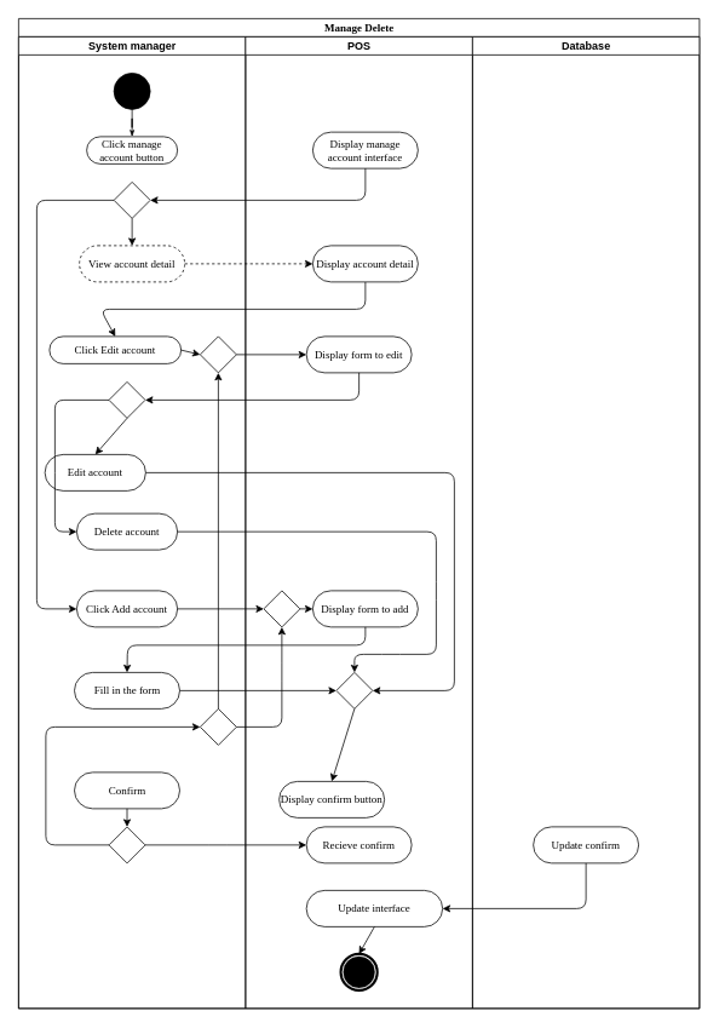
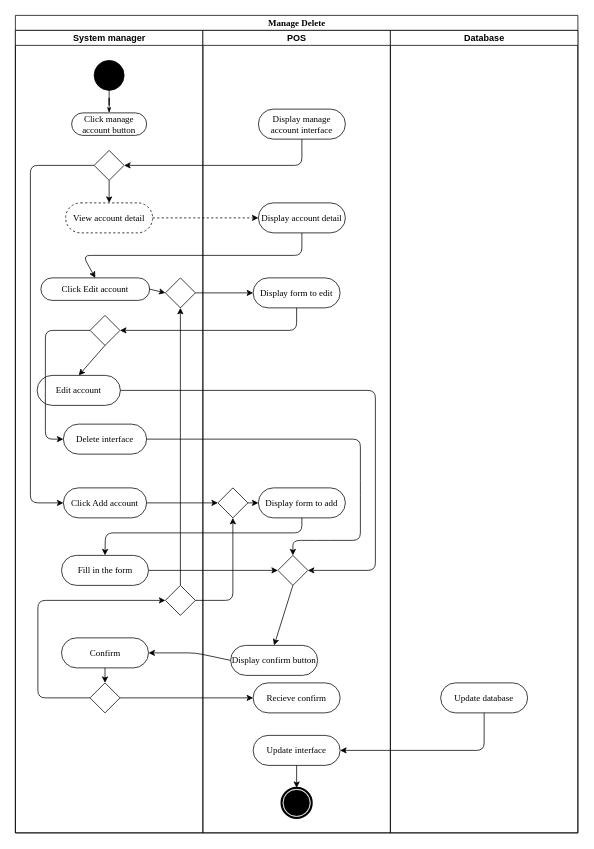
  <mxCell id="0" />
  <mxCell id="1" parent="0" />
  <mxCell id="2" value="Manage Delete" style="swimlane;html=1;childLayout=stackLayout;startSize=20;rounded=0;shadow=0;comic=0;labelBackgroundColor=none;strokeWidth=1;fontFamily=Verdana;fontSize=12;align=center;" vertex="1" parent="1"><mxGeometry x="20" y="20" width="750" height="1090" as="geometry" /></mxCell>
  <mxCell id="3" value="System manager" style="swimlane;html=1;startSize=20;" vertex="1" parent="2"><mxGeometry y="20" width="250" height="1070" as="geometry" /></mxCell>
  <mxCell id="4" value="" style="ellipse;whiteSpace=wrap;html=1;rounded=0;shadow=0;comic=0;labelBackgroundColor=none;strokeWidth=1;fillColor=#000000;fontFamily=Verdana;fontSize=12;align=center;" vertex="1" parent="3"><mxGeometry x="105" y="40" width="40" height="40" as="geometry" /></mxCell>
  <mxCell id="5" value="Click manage account button" style="rounded=1;whiteSpace=wrap;html=1;shadow=0;comic=0;labelBackgroundColor=none;strokeWidth=1;fontFamily=Verdana;fontSize=12;align=center;arcSize=50;" vertex="1" parent="3"><mxGeometry x="75" y="110" width="100" height="30" as="geometry" /></mxCell>
  <mxCell id="6" style="edgeStyle=orthogonalEdgeStyle;rounded=0;html=1;labelBackgroundColor=none;startArrow=none;startFill=0;startSize=5;endArrow=classicThin;endFill=1;endSize=5;jettySize=auto;orthogonalLoop=1;strokeWidth=1;fontFamily=Verdana;fontSize=12" edge="1" parent="3" source="4" target="5"><mxGeometry relative="1" as="geometry" /></mxCell>
  <mxCell id="7" value="" style="rhombus;whiteSpace=wrap;html=1;" vertex="1" parent="3"><mxGeometry x="105" y="160" width="40" height="40" as="geometry" /></mxCell>
  <mxCell id="8" value="View account detail" style="rounded=1;whiteSpace=wrap;html=1;shadow=0;comic=0;labelBackgroundColor=none;strokeWidth=1;fontFamily=Verdana;fontSize=12;align=center;arcSize=50;dashed=1;" vertex="1" parent="3"><mxGeometry x="67" y="230" width="116" height="40" as="geometry" /></mxCell>
  <mxCell id="9" value="Click Edit account" style="rounded=1;whiteSpace=wrap;html=1;shadow=0;comic=0;labelBackgroundColor=none;strokeWidth=1;fontFamily=Verdana;fontSize=12;align=center;arcSize=50;" vertex="1" parent="3"><mxGeometry x="34" y="330" width="145" height="30" as="geometry" /></mxCell>
  <mxCell id="10" value="" style="rhombus;whiteSpace=wrap;html=1;" vertex="1" parent="3"><mxGeometry x="99.5" y="380" width="40" height="40" as="geometry" /></mxCell>
  <mxCell id="11" value="Edit account" style="rounded=1;whiteSpace=wrap;html=1;shadow=0;comic=0;labelBackgroundColor=none;strokeWidth=1;fontFamily=Verdana;fontSize=12;align=center;arcSize=50;" vertex="1" parent="3"><mxGeometry x="29" y="460" width="111" height="40" as="geometry" /></mxCell>
  <mxCell id="12" value="" style="endArrow=classic;html=1;exitX=0.5;exitY=1;exitDx=0;exitDy=0;entryX=0.5;entryY=0;entryDx=0;entryDy=0;" edge="1" parent="3" source="10" target="11"><mxGeometry width="50" height="50" relative="1" as="geometry"><mxPoint x="250" y="440" as="sourcePoint" /><mxPoint x="300" y="390" as="targetPoint" /></mxGeometry></mxCell>
  <mxCell id="13" value="" style="endArrow=classic;html=1;exitX=0.5;exitY=1;exitDx=0;exitDy=0;entryX=0.5;entryY=0;entryDx=0;entryDy=0;" edge="1" parent="3" source="7" target="8"><mxGeometry width="50" height="50" relative="1" as="geometry"><mxPoint x="170" y="210" as="sourcePoint" /><mxPoint x="220" y="160" as="targetPoint" /></mxGeometry></mxCell>
- <mxCell id="14" value="Delete account" style="rounded=1;whiteSpace=wrap;html=1;shadow=0;comic=0;labelBackgroundColor=none;strokeWidth=1;fontFamily=Verdana;fontSize=12;align=center;arcSize=50;" vertex="1" parent="3"><mxGeometry x="64" y="525" width="111" height="40" as="geometry" /></mxCell>
+ <mxCell id="14" value="Delete interface" style="rounded=1;whiteSpace=wrap;html=1;shadow=0;comic=0;labelBackgroundColor=none;strokeWidth=1;fontFamily=Verdana;fontSize=12;align=center;arcSize=50;" vertex="1" parent="3"><mxGeometry x="64" y="525" width="111" height="40" as="geometry" /></mxCell>
  <mxCell id="15" value="" style="endArrow=classic;html=1;exitX=0;exitY=0.5;exitDx=0;exitDy=0;entryX=0;entryY=0.5;entryDx=0;entryDy=0;" edge="1" parent="3" source="10" target="14"><mxGeometry width="50" height="50" relative="1" as="geometry"><mxPoint x="190" y="500" as="sourcePoint" /><mxPoint x="240" y="450" as="targetPoint" /><Array as="points"><mxPoint x="40" y="400" /><mxPoint x="40" y="470" /><mxPoint x="40" y="545" /></Array></mxGeometry></mxCell>
  <mxCell id="16" value="Click Add account" style="rounded=1;whiteSpace=wrap;html=1;shadow=0;comic=0;labelBackgroundColor=none;strokeWidth=1;fontFamily=Verdana;fontSize=12;align=center;arcSize=50;" vertex="1" parent="3"><mxGeometry x="64" y="610" width="111" height="40" as="geometry" /></mxCell>
  <mxCell id="17" value="" style="endArrow=classic;html=1;exitX=0;exitY=0.5;exitDx=0;exitDy=0;entryX=0;entryY=0.5;entryDx=0;entryDy=0;" edge="1" parent="3" source="7" target="16"><mxGeometry width="50" height="50" relative="1" as="geometry"><mxPoint x="190" y="360" as="sourcePoint" /><mxPoint x="40" y="580" as="targetPoint" /><Array as="points"><mxPoint x="20" y="180" /><mxPoint x="20" y="630" /></Array></mxGeometry></mxCell>
  <mxCell id="18" value="Fill in the form" style="rounded=1;whiteSpace=wrap;html=1;shadow=0;comic=0;labelBackgroundColor=none;strokeWidth=1;fontFamily=Verdana;fontSize=12;align=center;arcSize=50;" vertex="1" parent="3"><mxGeometry x="61.5" y="700" width="116" height="40" as="geometry" /></mxCell>
  <mxCell id="19" value="" style="rhombus;whiteSpace=wrap;html=1;" vertex="1" parent="3"><mxGeometry x="99.5" y="870" width="40" height="40" as="geometry" /></mxCell>
  <mxCell id="20" value="" style="endArrow=classic;html=1;exitX=0;exitY=0.5;exitDx=0;exitDy=0;entryX=0;entryY=0.5;entryDx=0;entryDy=0;" edge="1" parent="3" source="19" target="21"><mxGeometry width="50" height="50" relative="1" as="geometry"><mxPoint x="120" y="830" as="sourcePoint" /><mxPoint x="119.5" y="940" as="targetPoint" /><Array as="points"><mxPoint x="30" y="890" /><mxPoint x="30" y="760" /></Array></mxGeometry></mxCell>
  <mxCell id="21" value="" style="rhombus;whiteSpace=wrap;html=1;" vertex="1" parent="3"><mxGeometry x="200" y="740" width="40" height="40" as="geometry" /></mxCell>
  <mxCell id="22" value="" style="rhombus;whiteSpace=wrap;html=1;" vertex="1" parent="3"><mxGeometry x="200" y="330" width="40" height="40" as="geometry" /></mxCell>
  <mxCell id="23" value="" style="endArrow=classic;html=1;exitX=1;exitY=0.5;exitDx=0;exitDy=0;entryX=0;entryY=0.5;entryDx=0;entryDy=0;" edge="1" parent="3" source="9" target="22"><mxGeometry width="50" height="50" relative="1" as="geometry"><mxPoint x="190" y="320" as="sourcePoint" /><mxPoint x="331" y="320" as="targetPoint" /></mxGeometry></mxCell>
  <mxCell id="24" value="" style="endArrow=classic;html=1;exitX=0.5;exitY=0;exitDx=0;exitDy=0;entryX=0.5;entryY=1;entryDx=0;entryDy=0;" edge="1" parent="3" source="21" target="22"><mxGeometry width="50" height="50" relative="1" as="geometry"><mxPoint x="190" y="680" as="sourcePoint" /><mxPoint x="220" y="380" as="targetPoint" /><Array as="points" /></mxGeometry></mxCell>
  <mxCell id="25" value="Confirm" style="rounded=1;whiteSpace=wrap;html=1;shadow=0;comic=0;labelBackgroundColor=none;strokeWidth=1;fontFamily=Verdana;fontSize=12;align=center;arcSize=50;" vertex="1" parent="3"><mxGeometry x="61.5" y="810" width="116" height="40" as="geometry" /></mxCell>
  <mxCell id="26" value="" style="endArrow=classic;html=1;entryX=0.5;entryY=0;entryDx=0;entryDy=0;" edge="1" parent="3" source="25" target="19"><mxGeometry width="50" height="50" relative="1" as="geometry"><mxPoint x="129.5" y="920" as="sourcePoint" /><mxPoint x="129.5" y="950" as="targetPoint" /></mxGeometry></mxCell>
  <mxCell id="27" value="" style="endArrow=classic;html=1;exitX=1;exitY=0.5;exitDx=0;exitDy=0;entryX=0;entryY=0.5;entryDx=0;entryDy=0;dashed=1;" edge="1" parent="2" source="8" target="31"><mxGeometry width="50" height="50" relative="1" as="geometry"><mxPoint x="180.5" y="200" as="sourcePoint" /><mxPoint x="300" y="270" as="targetPoint" /></mxGeometry></mxCell>
  <mxCell id="28" value="" style="endArrow=classic;html=1;entryX=0.5;entryY=0;entryDx=0;entryDy=0;exitX=0.5;exitY=1;exitDx=0;exitDy=0;" edge="1" parent="2" source="31" target="9"><mxGeometry width="50" height="50" relative="1" as="geometry"><mxPoint x="387" y="300" as="sourcePoint" /><mxPoint x="130" y="385" as="targetPoint" /><Array as="points"><mxPoint x="382" y="320" /><mxPoint x="90" y="320" /></Array></mxGeometry></mxCell>
  <mxCell id="29" value="POS" style="swimlane;html=1;startSize=20;" vertex="1" parent="2"><mxGeometry x="250" y="20" width="250" height="1070" as="geometry" /></mxCell>
  <mxCell id="30" value="Display manage account interface" style="rounded=1;whiteSpace=wrap;html=1;shadow=0;comic=0;labelBackgroundColor=none;strokeWidth=1;fontFamily=Verdana;fontSize=12;align=center;arcSize=50;" vertex="1" parent="29"><mxGeometry x="74" y="105" width="116" height="40" as="geometry" /></mxCell>
  <mxCell id="31" value="Display account detail" style="rounded=1;whiteSpace=wrap;html=1;shadow=0;comic=0;labelBackgroundColor=none;strokeWidth=1;fontFamily=Verdana;fontSize=12;align=center;arcSize=50;" vertex="1" parent="29"><mxGeometry x="74" y="230" width="116" height="40" as="geometry" /></mxCell>
  <mxCell id="32" value="Display form to edit" style="rounded=1;whiteSpace=wrap;html=1;shadow=0;comic=0;labelBackgroundColor=none;strokeWidth=1;fontFamily=Verdana;fontSize=12;align=center;arcSize=50;" vertex="1" parent="29"><mxGeometry x="67" y="330" width="116" height="40" as="geometry" /></mxCell>
  <mxCell id="33" value="Display form to add" style="rounded=1;whiteSpace=wrap;html=1;shadow=0;comic=0;labelBackgroundColor=none;strokeWidth=1;fontFamily=Verdana;fontSize=12;align=center;arcSize=50;" vertex="1" parent="29"><mxGeometry x="74" y="610" width="116" height="40" as="geometry" /></mxCell>
  <mxCell id="34" value="" style="rhombus;whiteSpace=wrap;html=1;" vertex="1" parent="29"><mxGeometry x="100" y="700" width="40" height="40" as="geometry" /></mxCell>
  <mxCell id="35" value="Display confirm button" style="rounded=1;whiteSpace=wrap;html=1;shadow=0;comic=0;labelBackgroundColor=none;strokeWidth=1;fontFamily=Verdana;fontSize=12;align=center;arcSize=50;" vertex="1" parent="29"><mxGeometry x="37" y="820" width="116" height="40" as="geometry" /></mxCell>
  <mxCell id="36" value="" style="endArrow=classic;html=1;exitX=0.5;exitY=1;exitDx=0;exitDy=0;entryX=0.5;entryY=0;entryDx=0;entryDy=0;" edge="1" parent="29" source="34" target="35"><mxGeometry width="50" height="50" relative="1" as="geometry"><mxPoint x="-30" y="770" as="sourcePoint" /><mxPoint x="20" y="720" as="targetPoint" /></mxGeometry></mxCell>
  <mxCell id="37" value="Recieve confirm" style="rounded=1;whiteSpace=wrap;html=1;shadow=0;comic=0;labelBackgroundColor=none;strokeWidth=1;fontFamily=Verdana;fontSize=12;align=center;arcSize=50;" vertex="1" parent="29"><mxGeometry x="67" y="870" width="116" height="40" as="geometry" /></mxCell>
- <mxCell id="38" value="Update interface" style="rounded=1;whiteSpace=wrap;html=1;shadow=0;comic=0;labelBackgroundColor=none;strokeWidth=1;fontFamily=Verdana;fontSize=12;align=center;arcSize=50;" vertex="1" parent="29"><mxGeometry x="67" y="940" width="150" height="40" as="geometry" /></mxCell>
+ <mxCell id="38" value="Update interface" style="rounded=1;whiteSpace=wrap;html=1;shadow=0;comic=0;labelBackgroundColor=none;strokeWidth=1;fontFamily=Verdana;fontSize=12;align=center;arcSize=50;" vertex="1" parent="29"><mxGeometry x="67" y="940" width="116" height="40" as="geometry" /></mxCell>
  <mxCell id="39" value="" style="shape=mxgraph.bpmn.shape;html=1;verticalLabelPosition=bottom;labelBackgroundColor=#ffffff;verticalAlign=top;perimeter=ellipsePerimeter;outline=end;symbol=terminate;rounded=0;shadow=0;comic=0;strokeWidth=1;fontFamily=Verdana;fontSize=12;align=center;" vertex="1" parent="29"><mxGeometry x="105" y="1010" width="40" height="40" as="geometry" /></mxCell>
  <mxCell id="40" value="" style="endArrow=classic;html=1;exitX=0.5;exitY=1;exitDx=0;exitDy=0;entryX=0.5;entryY=0;entryDx=0;entryDy=0;" edge="1" parent="29" source="38" target="39"><mxGeometry width="50" height="50" relative="1" as="geometry"><mxPoint x="-60" y="930" as="sourcePoint" /><mxPoint x="-10" y="880" as="targetPoint" /></mxGeometry></mxCell>
  <mxCell id="41" value="" style="rhombus;whiteSpace=wrap;html=1;" vertex="1" parent="29"><mxGeometry x="20" y="610" width="40" height="40" as="geometry" /></mxCell>
  <mxCell id="42" value="" style="endArrow=classic;html=1;exitX=1;exitY=0.5;exitDx=0;exitDy=0;entryX=0;entryY=0.5;entryDx=0;entryDy=0;" edge="1" parent="29" source="41" target="33"><mxGeometry width="50" height="50" relative="1" as="geometry"><mxPoint x="70" y="680" as="sourcePoint" /><mxPoint x="120" y="630" as="targetPoint" /></mxGeometry></mxCell>
  <mxCell id="43" value="Database" style="swimlane;html=1;startSize=20;" vertex="1" parent="2"><mxGeometry x="500" y="20" width="250" height="1070" as="geometry"><mxRectangle x="500" y="20" width="30" height="970" as="alternateBounds" /></mxGeometry></mxCell>
- <mxCell id="44" value="Update confirm" style="rounded=1;whiteSpace=wrap;html=1;shadow=0;comic=0;labelBackgroundColor=none;strokeWidth=1;fontFamily=Verdana;fontSize=12;align=center;arcSize=50;" vertex="1" parent="43"><mxGeometry x="67" y="870" width="116" height="40" as="geometry" /></mxCell>
+ <mxCell id="44" value="Update database" style="rounded=1;whiteSpace=wrap;html=1;shadow=0;comic=0;labelBackgroundColor=none;strokeWidth=1;fontFamily=Verdana;fontSize=12;align=center;arcSize=50;" vertex="1" parent="43"><mxGeometry x="67" y="870" width="116" height="40" as="geometry" /></mxCell>
  <mxCell id="45" value="" style="endArrow=classic;html=1;exitX=0.5;exitY=1;exitDx=0;exitDy=0;entryX=1;entryY=0.5;entryDx=0;entryDy=0;" edge="1" parent="2" source="30" target="7"><mxGeometry width="50" height="50" relative="1" as="geometry"><mxPoint x="270" y="360" as="sourcePoint" /><mxPoint x="126.75" y="240" as="targetPoint" /><Array as="points"><mxPoint x="382" y="200" /></Array></mxGeometry></mxCell>
  <mxCell id="46" value="" style="endArrow=classic;html=1;exitX=0.5;exitY=1;exitDx=0;exitDy=0;entryX=1;entryY=0.5;entryDx=0;entryDy=0;" edge="1" parent="2" source="32" target="10"><mxGeometry width="50" height="50" relative="1" as="geometry"><mxPoint x="190" y="470" as="sourcePoint" /><mxPoint x="240" y="420" as="targetPoint" /><Array as="points"><mxPoint x="375" y="420" /></Array></mxGeometry></mxCell>
  <mxCell id="47" value="" style="endArrow=classic;html=1;exitX=0.5;exitY=1;exitDx=0;exitDy=0;entryX=0.5;entryY=0;entryDx=0;entryDy=0;" edge="1" parent="2" source="33" target="18"><mxGeometry width="50" height="50" relative="1" as="geometry"><mxPoint x="220" y="800" as="sourcePoint" /><mxPoint x="270" y="750" as="targetPoint" /><Array as="points"><mxPoint x="382" y="690" /><mxPoint x="120" y="690" /></Array></mxGeometry></mxCell>
  <mxCell id="48" value="" style="endArrow=classic;html=1;exitX=1;exitY=0.5;exitDx=0;exitDy=0;entryX=0;entryY=0.5;entryDx=0;entryDy=0;" edge="1" parent="2" source="18" target="34"><mxGeometry width="50" height="50" relative="1" as="geometry"><mxPoint x="220" y="800" as="sourcePoint" /><mxPoint x="270" y="750" as="targetPoint" /></mxGeometry></mxCell>
  <mxCell id="49" value="" style="endArrow=classic;html=1;exitX=1;exitY=0.5;exitDx=0;exitDy=0;entryX=0.5;entryY=0;entryDx=0;entryDy=0;" edge="1" parent="2" source="14" target="34"><mxGeometry width="50" height="50" relative="1" as="geometry"><mxPoint x="220" y="640" as="sourcePoint" /><mxPoint x="270" y="590" as="targetPoint" /><Array as="points"><mxPoint x="460" y="565" /><mxPoint x="460" y="630" /><mxPoint x="460" y="700" /><mxPoint x="410" y="700" /><mxPoint x="370" y="700" /></Array></mxGeometry></mxCell>
  <mxCell id="50" value="" style="endArrow=classic;html=1;exitX=1;exitY=0.5;exitDx=0;exitDy=0;entryX=1;entryY=0.5;entryDx=0;entryDy=0;" edge="1" parent="2" source="11" target="34"><mxGeometry width="50" height="50" relative="1" as="geometry"><mxPoint x="220" y="640" as="sourcePoint" /><mxPoint x="270" y="590" as="targetPoint" /><Array as="points"><mxPoint x="480" y="500" /><mxPoint x="480" y="740" /></Array></mxGeometry></mxCell>
+ <mxCell id="51" value="" style="endArrow=classic;html=1;exitX=0;exitY=0.5;exitDx=0;exitDy=0;entryX=1;entryY=0.5;entryDx=0;entryDy=0;" edge="1" parent="2" source="35" target="25"><mxGeometry width="50" height="50" relative="1" as="geometry"><mxPoint x="220" y="880" as="sourcePoint" /><mxPoint x="270" y="830" as="targetPoint" /><Array as="points"><mxPoint x="240" y="850" /></Array></mxGeometry></mxCell>
  <mxCell id="52" value="" style="endArrow=classic;html=1;exitX=0.5;exitY=1;exitDx=0;exitDy=0;entryX=1;entryY=0.5;entryDx=0;entryDy=0;" edge="1" parent="2" source="44" target="38"><mxGeometry width="50" height="50" relative="1" as="geometry"><mxPoint x="360" y="950" as="sourcePoint" /><mxPoint x="410" y="900" as="targetPoint" /><Array as="points"><mxPoint x="625" y="980" /></Array></mxGeometry></mxCell>
  <mxCell id="53" value="" style="endArrow=classic;html=1;exitX=1;exitY=0.5;exitDx=0;exitDy=0;entryX=0.5;entryY=1;entryDx=0;entryDy=0;" edge="1" parent="2" source="21" target="41"><mxGeometry width="50" height="50" relative="1" as="geometry"><mxPoint x="190" y="790" as="sourcePoint" /><mxPoint x="240" y="740" as="targetPoint" /><Array as="points"><mxPoint x="290" y="780" /><mxPoint x="290" y="720" /></Array></mxGeometry></mxCell>
  <mxCell id="54" value="" style="edgeStyle=orthogonalEdgeStyle;rounded=0;orthogonalLoop=1;jettySize=auto;html=1;" edge="1" parent="2" source="22" target="32"><mxGeometry relative="1" as="geometry" /></mxCell>
  <mxCell id="55" value="" style="edgeStyle=orthogonalEdgeStyle;rounded=0;orthogonalLoop=1;jettySize=auto;html=1;" edge="1" parent="2" source="16" target="41"><mxGeometry relative="1" as="geometry" /></mxCell>
  <mxCell id="56" value="" style="endArrow=classic;html=1;exitX=1;exitY=0.5;exitDx=0;exitDy=0;entryX=0;entryY=0.5;entryDx=0;entryDy=0;" edge="1" parent="2" source="19" target="37"><mxGeometry width="50" height="50" relative="1" as="geometry"><mxPoint x="190" y="790" as="sourcePoint" /><mxPoint x="70" y="820" as="targetPoint" /><Array as="points"><mxPoint x="220" y="910" /></Array></mxGeometry></mxCell>
